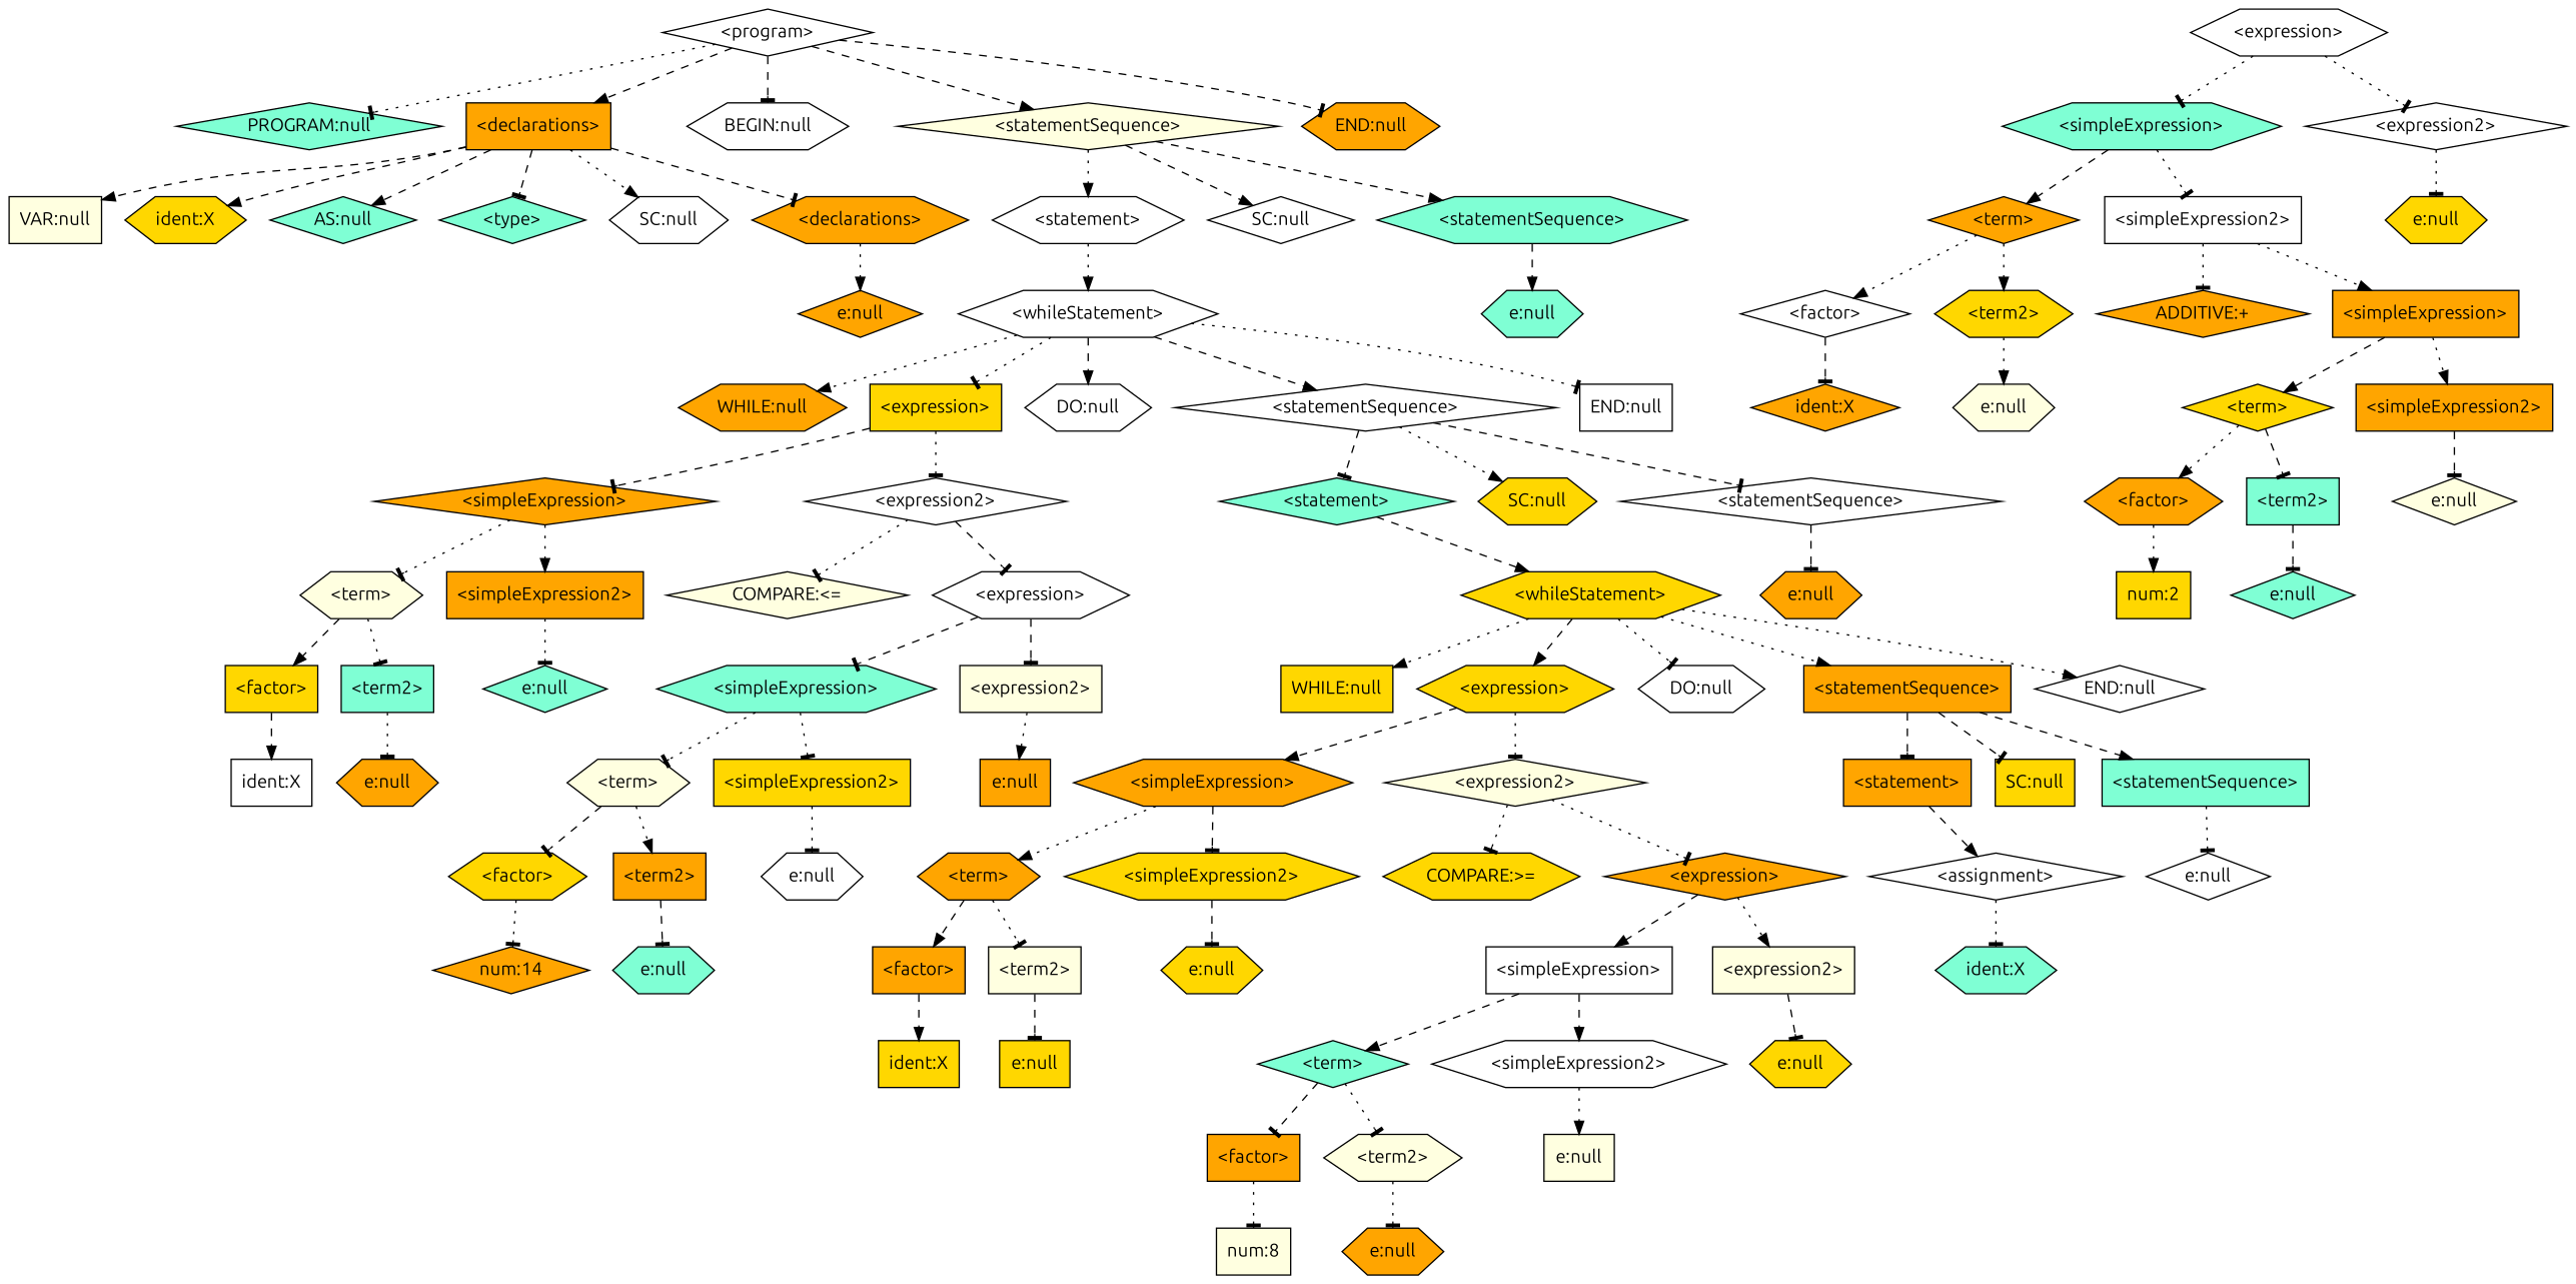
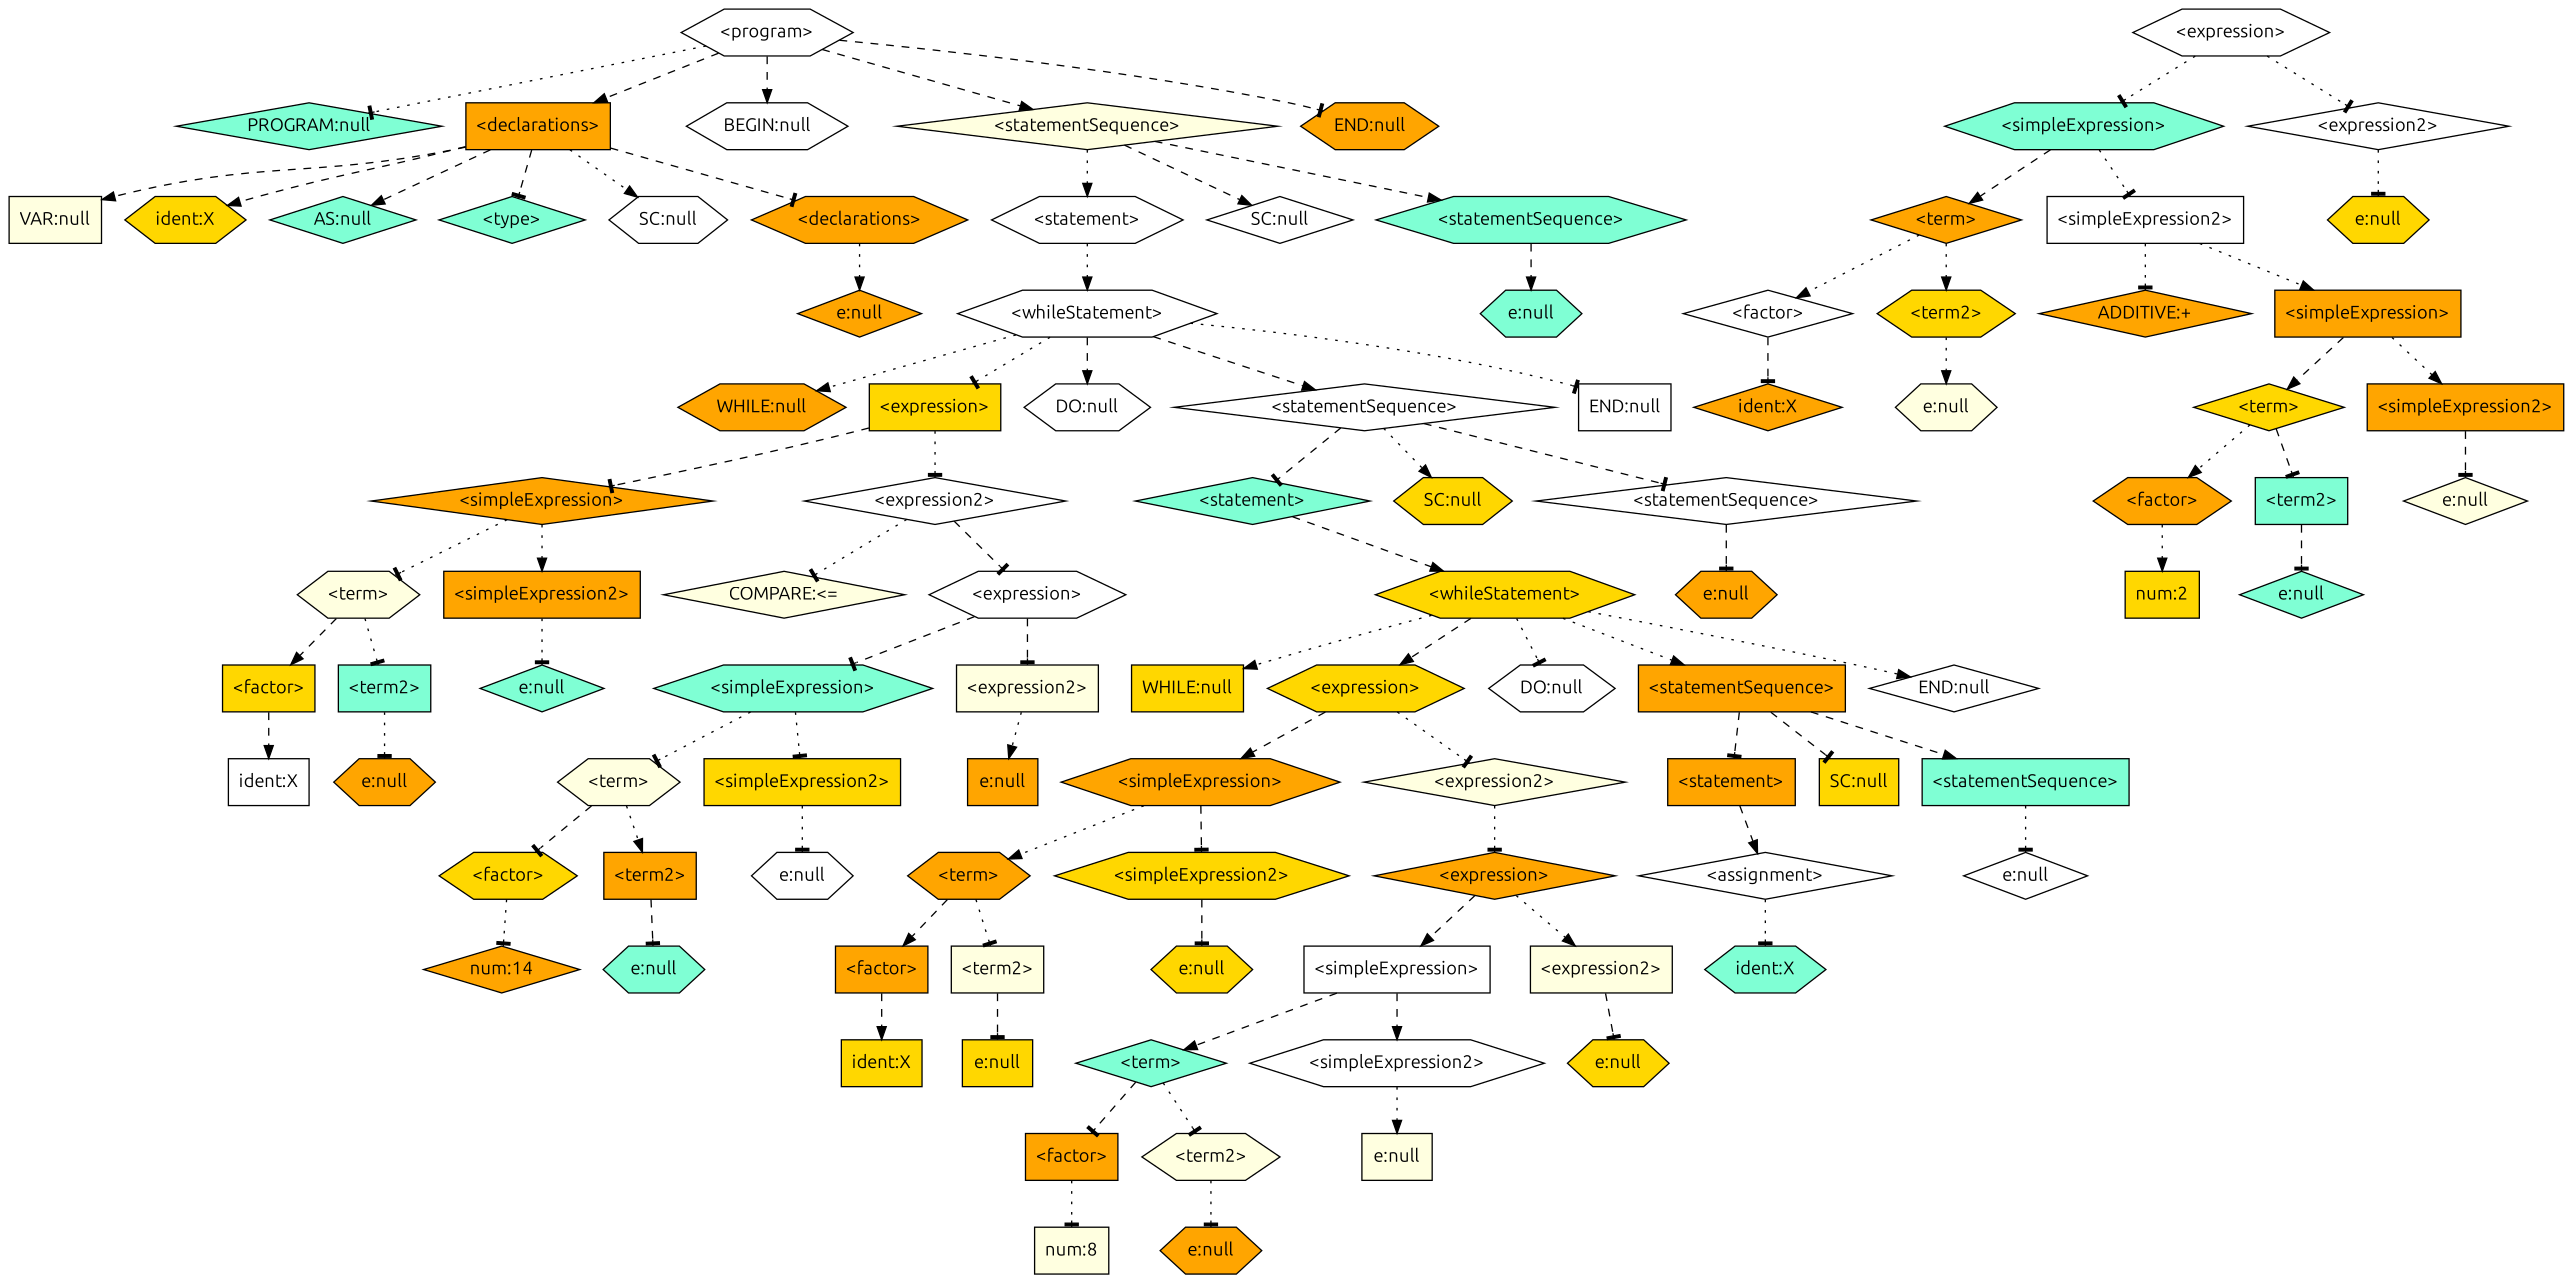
  digraph {
    fontname=Ubuntu
    ordering=out
    node [fillcolor=orange fontname=Ubuntu shape=hexagon style=filled]
    edge [arrowhead=tee fontname=Ubuntu style=dotted]
-   n1 [fillcolor=white label="<program>" shape=diamond]
+   n1 [fillcolor=white label="<program>"]
    n2 [fillcolor=aquamarine label="PROGRAM:null" shape=diamond]
    n3 [label="<declarations>" shape=box]
    n4 [fillcolor=white label="BEGIN:null"]
    n5 [fillcolor=lightyellow label="<statementSequence>" shape=diamond]
    n6 [label="END:null"]
    n7 [fillcolor=lightyellow label="VAR:null" shape=box]
    n8 [fillcolor=gold label="ident:X"]
    n9 [fillcolor=aquamarine label="AS:null" shape=diamond]
    n10 [fillcolor=aquamarine label="<type>" shape=diamond]
    n11 [fillcolor=white label="SC:null"]
    n12 [label="<declarations>"]
    n13 [fillcolor=white label="<statement>"]
    n14 [fillcolor=white label="SC:null" shape=diamond]
    n15 [fillcolor=aquamarine label="<statementSequence>"]
    n16 [label="e:null" shape=diamond]
    n17 [fillcolor=white label="<whileStatement>"]
    n18 [fillcolor=aquamarine label="e:null"]
    n19 [label="WHILE:null"]
    n20 [fillcolor=gold label="<expression>" shape=box]
    n21 [fillcolor=white label="DO:null"]
    n22 [fillcolor=white label="<statementSequence>" shape=diamond]
    n23 [fillcolor=white label="END:null" shape=box]
    n24 [label="<simpleExpression>" shape=diamond]
    n25 [fillcolor=white label="<expression2>" shape=diamond]
    n26 [fillcolor=aquamarine label="<statement>" shape=diamond]
    n27 [fillcolor=gold label="SC:null"]
    n28 [fillcolor=white label="<statementSequence>" shape=diamond]
    n29 [fillcolor=lightyellow label="<term>"]
    n30 [label="<simpleExpression2>" shape=box]
    n31 [fillcolor=lightyellow label="COMPARE:<=" shape=diamond]
    n32 [fillcolor=white label="<expression>"]
    n33 [fillcolor=gold label="<factor>" shape=box]
    n34 [fillcolor=aquamarine label="<term2>" shape=box]
    n35 [fillcolor=aquamarine label="e:null" shape=diamond]
    n36 [fillcolor=white label="ident:X" shape=box]
    n37 [label="e:null"]
    n38 [fillcolor=aquamarine label="<simpleExpression>"]
    n39 [fillcolor=lightyellow label="<expression2>" shape=box]
    n40 [fillcolor=lightyellow label="<term>"]
    n41 [fillcolor=gold label="<simpleExpression2>" shape=box]
    n42 [label="e:null" shape=box]
    n43 [fillcolor=gold label="<factor>"]
    n44 [label="<term2>" shape=box]
    n45 [fillcolor=white label="e:null"]
    n46 [label="num:14" shape=diamond]
    n47 [fillcolor=aquamarine label="e:null"]
    n48 [fillcolor=gold label="<whileStatement>"]
    n49 [label="e:null"]
    n50 [fillcolor=gold label="WHILE:null" shape=box]
    n51 [fillcolor=gold label="<expression>"]
    n52 [fillcolor=white label="DO:null"]
    n53 [label="<statementSequence>" shape=box]
    n54 [fillcolor=white label="END:null" shape=diamond]
    n55 [label="<simpleExpression>"]
    n56 [fillcolor=lightyellow label="<expression2>" shape=diamond]
    n57 [label="<statement>" shape=box]
    n58 [fillcolor=gold label="SC:null" shape=box]
    n59 [fillcolor=aquamarine label="<statementSequence>" shape=box]
    n60 [label="<term>"]
    n61 [fillcolor=gold label="<simpleExpression2>"]
-   n62 [fillcolor=gold label="COMPARE:>="]
    n63 [label="<expression>" shape=diamond]
    n64 [label="<factor>" shape=box]
    n65 [fillcolor=lightyellow label="<term2>" shape=box]
    n66 [fillcolor=gold label="e:null"]
    n67 [fillcolor=gold label="ident:X" shape=box]
    n68 [fillcolor=gold label="e:null" shape=box]
    n69 [fillcolor=white label="<simpleExpression>" shape=box]
    n70 [fillcolor=lightyellow label="<expression2>" shape=box]
    n71 [fillcolor=aquamarine label="<term>" shape=diamond]
    n72 [fillcolor=white label="<simpleExpression2>"]
    n73 [fillcolor=gold label="e:null"]
    n74 [label="<factor>" shape=box]
    n75 [fillcolor=lightyellow label="<term2>"]
    n76 [fillcolor=lightyellow label="e:null" shape=box]
    n77 [fillcolor=lightyellow label="num:8" shape=box]
    n78 [label="e:null"]
    n79 [fillcolor=white label="<assignment>" shape=diamond]
    n80 [fillcolor=white label="e:null" shape=diamond]
    n81 [fillcolor=aquamarine label="ident:X"]
    n82 [fillcolor=white label="<expression>"]
    n83 [fillcolor=aquamarine label="<simpleExpression>"]
    n84 [fillcolor=white label="<expression2>" shape=diamond]
    n85 [label="<term>" shape=diamond]
    n86 [fillcolor=white label="<simpleExpression2>" shape=box]
    n87 [fillcolor=gold label="e:null"]
    n88 [fillcolor=white label="<factor>" shape=diamond]
    n89 [fillcolor=gold label="<term2>"]
    n90 [label="ADDITIVE:+" shape=diamond]
    n91 [label="<simpleExpression>" shape=box]
    n92 [label="ident:X" shape=diamond]
    n93 [fillcolor=lightyellow label="e:null"]
    n94 [fillcolor=gold label="<term>" shape=diamond]
    n95 [label="<simpleExpression2>" shape=box]
    n96 [label="<factor>"]
    n97 [fillcolor=aquamarine label="<term2>" shape=box]
    n98 [fillcolor=lightyellow label="e:null" shape=diamond]
    n99 [fillcolor=gold label="num:2" shape=box]
    n100 [fillcolor=aquamarine label="e:null" shape=diamond]
    n1 -> n2
    n1 -> n3 [arrowhead=normal style=dashed]
-   n1 -> n4 [style=dashed]
+   n1 -> n4 [arrowhead=normal style=dashed]
    n1 -> n5 [arrowhead=normal style=dashed]
    n1 -> n6 [style=dashed]
    n3 -> n7 [arrowhead=normal style=dashed]
    n3 -> n8 [arrowhead=normal style=dashed]
    n3 -> n9 [arrowhead=normal style=dashed]
    n3 -> n10 [style=dashed]
    n3 -> n11 [arrowhead=normal]
    n3 -> n12 [style=dashed]
    n5 -> n13 [arrowhead=normal]
    n5 -> n14 [arrowhead=normal style=dashed]
    n5 -> n15 [arrowhead=normal style=dashed]
    n12 -> n16 [arrowhead=normal]
    n13 -> n17 [arrowhead=normal]
    n15 -> n18 [arrowhead=normal style=dashed]
    n17 -> n19 [arrowhead=normal]
    n17 -> n20
    n17 -> n21 [arrowhead=normal style=dashed]
    n17 -> n22 [arrowhead=normal style=dashed]
    n17 -> n23
    n20 -> n24 [style=dashed]
    n20 -> n25
    n22 -> n26 [style=dashed]
    n22 -> n27 [arrowhead=normal]
    n22 -> n28 [style=dashed]
    n24 -> n29
    n24 -> n30 [arrowhead=normal]
    n25 -> n31
    n25 -> n32 [style=dashed]
    n26 -> n48 [arrowhead=normal style=dashed]
    n28 -> n49 [style=dashed]
    n29 -> n33 [arrowhead=normal style=dashed]
    n29 -> n34
    n30 -> n35
    n32 -> n38 [style=dashed]
    n32 -> n39 [style=dashed]
    n33 -> n36 [arrowhead=normal style=dashed]
    n34 -> n37
    n38 -> n40
    n38 -> n41
    n39 -> n42 [arrowhead=normal]
    n40 -> n43 [style=dashed]
    n40 -> n44 [arrowhead=normal]
    n41 -> n45
    n43 -> n46
    n44 -> n47 [style=dashed]
    n48 -> n50 [arrowhead=normal]
    n48 -> n51 [arrowhead=normal style=dashed]
    n48 -> n52
    n48 -> n53 [arrowhead=normal]
    n48 -> n54 [arrowhead=normal]
    n51 -> n55 [arrowhead=normal style=dashed]
    n51 -> n56
    n53 -> n57 [style=dashed]
    n53 -> n58 [style=dashed]
    n53 -> n59 [arrowhead=normal style=dashed]
    n55 -> n60 [arrowhead=normal]
    n55 -> n61 [style=dashed]
-   n56 -> n62
    n56 -> n63
    n57 -> n79 [arrowhead=normal style=dashed]
    n59 -> n80
    n60 -> n64 [arrowhead=normal style=dashed]
    n60 -> n65
    n61 -> n66 [style=dashed]
    n63 -> n69 [arrowhead=normal style=dashed]
    n63 -> n70 [arrowhead=normal]
    n64 -> n67 [arrowhead=normal style=dashed]
    n65 -> n68 [style=dashed]
    n69 -> n71 [arrowhead=normal style=dashed]
    n69 -> n72 [arrowhead=normal style=dashed]
    n70 -> n73 [style=dashed]
    n71 -> n74 [style=dashed]
    n71 -> n75
    n72 -> n76 [arrowhead=normal]
    n74 -> n77
    n75 -> n78
    n79 -> n81
    n82 -> n83
    n82 -> n84
    n83 -> n85 [arrowhead=normal style=dashed]
    n83 -> n86
    n84 -> n87
    n85 -> n88 [arrowhead=normal]
    n85 -> n89 [arrowhead=normal]
    n86 -> n90
    n86 -> n91 [arrowhead=normal]
    n88 -> n92 [style=dashed]
    n89 -> n93 [arrowhead=normal]
    n91 -> n94 [arrowhead=normal style=dashed]
    n91 -> n95 [arrowhead=normal]
    n94 -> n96 [arrowhead=normal]
    n94 -> n97 [style=dashed]
    n95 -> n98 [style=dashed]
    n96 -> n99 [arrowhead=normal]
    n97 -> n100 [style=dashed]
  }
